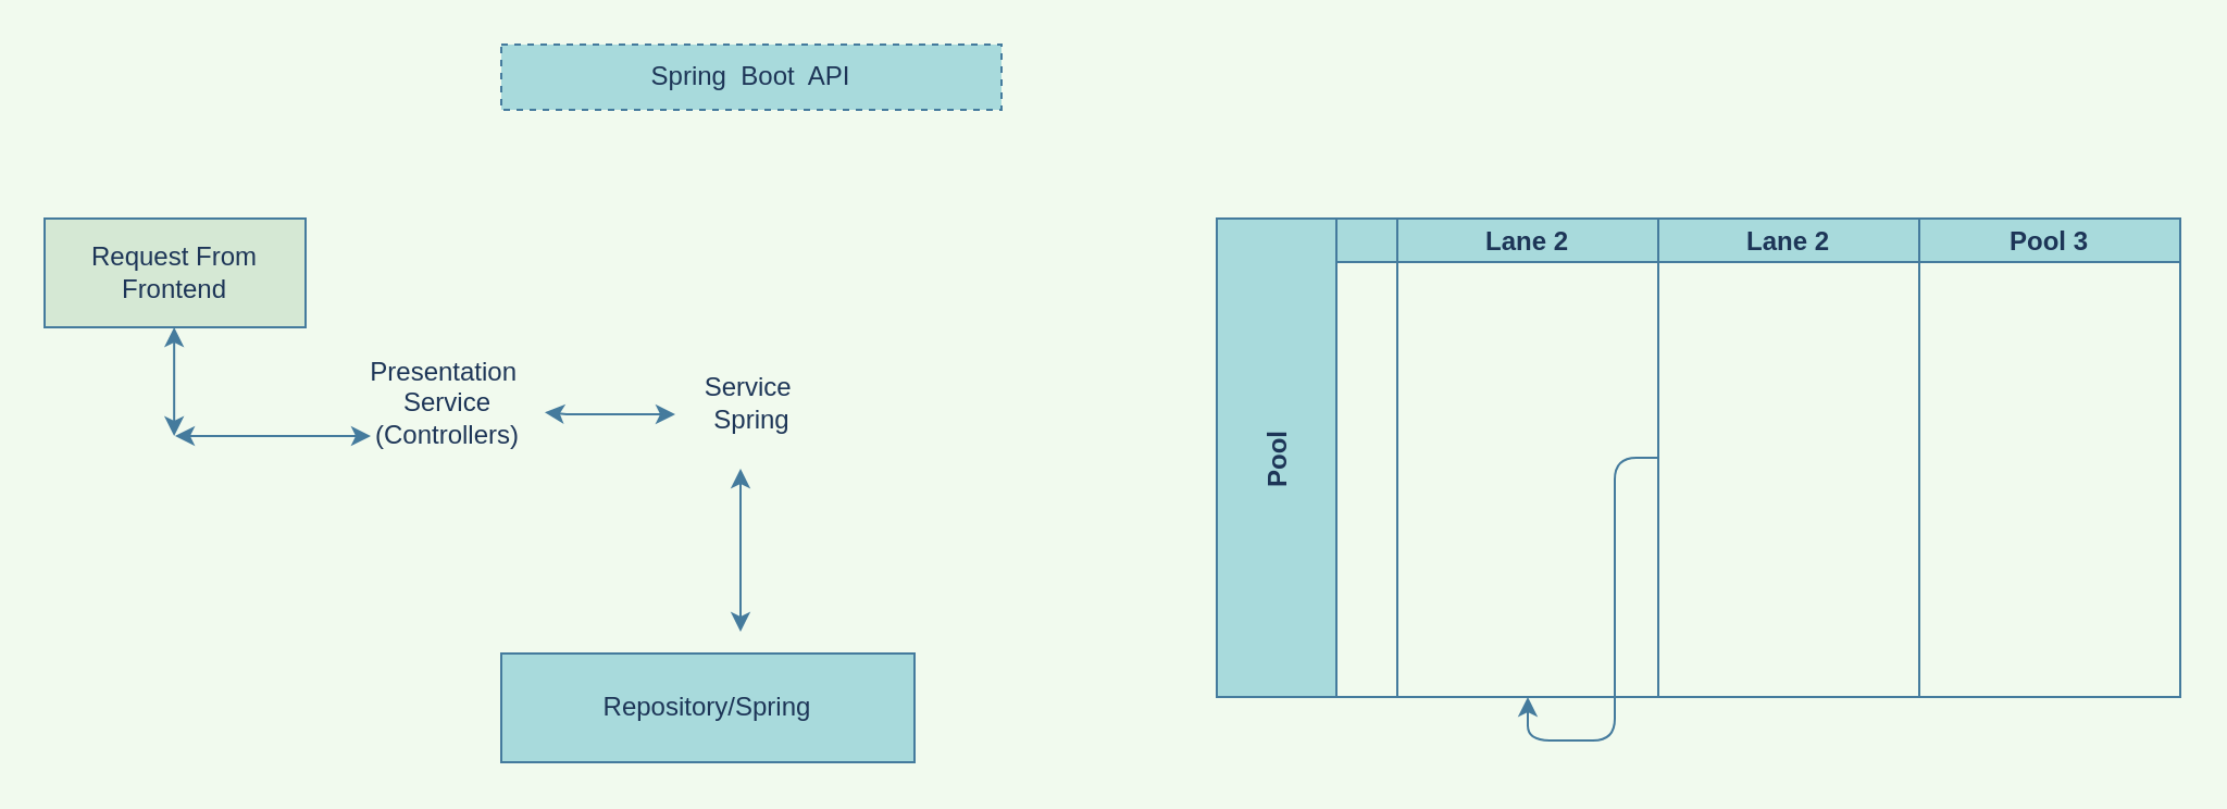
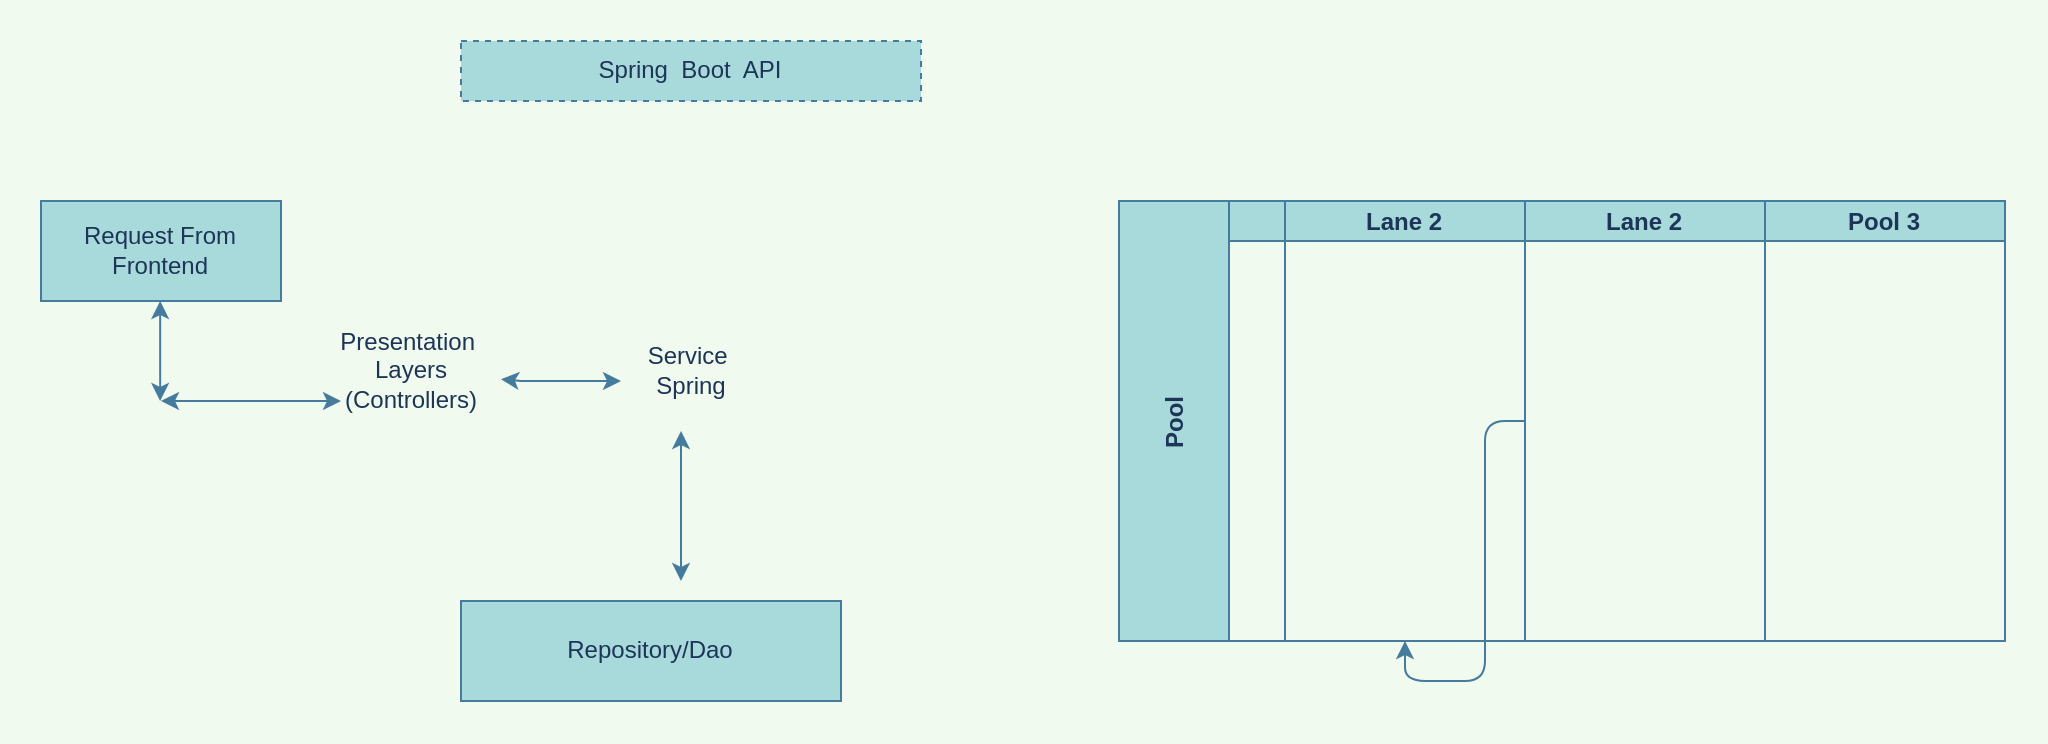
  <mxCell id="0" />
  <mxCell id="1" parent="0" />
- <mxCell id="2" value="Request From Frontend" style="rounded=0;arcSize=10;whiteSpace=wrap;html=1;align=center;fillColor=#d5e8d4;strokeColor=#457B9D;fontColor=#1D3557;" vertex="1" parent="1"><mxGeometry y="100" width="120" height="50" as="geometry" x="20" /></mxCell>
+ <mxCell id="2" value="Request From Frontend" style="rounded=0;arcSize=10;whiteSpace=wrap;html=1;align=center;fillColor=#A8DADC;strokeColor=#457B9D;fontColor=#1D3557;" vertex="1" parent="1"><mxGeometry y="100" width="120" height="50" as="geometry" x="20" /></mxCell>
  <mxCell id="3" value="" style="endArrow=classic;startArrow=classic;html=1;rounded=0;labelBackgroundColor=#F1FAEE;strokeColor=#457B9D;fontColor=#1D3557;" edge="1" parent="1"><mxGeometry width="50" height="50" relative="1" as="geometry"><mxPoint x="79.58" y="200" as="sourcePoint" /><mxPoint x="79.58" y="150" as="targetPoint" /></mxGeometry></mxCell>
  <mxCell id="4" value="" style="endArrow=classic;startArrow=classic;html=1;rounded=0;labelBackgroundColor=#F1FAEE;strokeColor=#457B9D;fontColor=#1D3557;" edge="1" parent="1"><mxGeometry width="50" height="50" relative="1" as="geometry"><mxPoint x="80" y="200" as="sourcePoint" /><mxPoint x="170" y="200" as="targetPoint" /></mxGeometry></mxCell>
  <mxCell id="5" value="Spring&amp;nbsp; Boot&amp;nbsp; API" style="rounded=0;whiteSpace=wrap;html=1;strokeColor=#457B9D;fillColor=#A8DADC;fontColor=#1D3557;dashed=1;" vertex="1" parent="1"><mxGeometry x="230" y="20" width="230" height="30" as="geometry" /></mxCell>
- <mxCell id="6" value="Repository/Spring" style="rounded=0;whiteSpace=wrap;html=1;strokeColor=#457B9D;fillColor=#A8DADC;fontColor=#1D3557;" vertex="1" parent="1"><mxGeometry x="230" y="300" width="190" height="50" as="geometry" /></mxCell>
- <mxCell id="7" value="Presentation&amp;nbsp;&lt;br&gt;Service&lt;br&gt;(Controllers)" style="text;html=1;align=center;verticalAlign=middle;resizable=0;points=[];autosize=1;strokeColor=none;fillColor=none;fontColor=#1D3557;rounded=0;" vertex="1" parent="1"><mxGeometry x="160" y="155" width="90" height="60" as="geometry" /></mxCell>
+ <mxCell id="6" value="Repository/Dao" style="rounded=0;whiteSpace=wrap;html=1;strokeColor=#457B9D;fillColor=#A8DADC;fontColor=#1D3557;" vertex="1" parent="1"><mxGeometry x="230" y="300" width="190" height="50" as="geometry" /></mxCell>
+ <mxCell id="7" value="Presentation&amp;nbsp;&lt;br&gt;Layers&lt;br&gt;(Controllers)" style="text;html=1;align=center;verticalAlign=middle;resizable=0;points=[];autosize=1;strokeColor=none;fillColor=none;fontColor=#1D3557;rounded=0;" vertex="1" parent="1"><mxGeometry x="160" y="155" width="90" height="60" as="geometry" /></mxCell>
  <mxCell id="8" value="" style="endArrow=classic;startArrow=classic;html=1;rounded=0;labelBackgroundColor=#F1FAEE;strokeColor=#457B9D;fontColor=#1D3557;" edge="1" parent="1"><mxGeometry width="50" height="50" relative="1" as="geometry"><mxPoint x="340" y="290" as="sourcePoint" /><mxPoint x="340" y="215" as="targetPoint" /></mxGeometry></mxCell>
  <mxCell id="9" value="" style="endArrow=classic;startArrow=classic;html=1;rounded=0;labelBackgroundColor=#F1FAEE;strokeColor=#457B9D;fontColor=#1D3557;" edge="1" parent="1" source="7"><mxGeometry width="50" height="50" relative="1" as="geometry"><mxPoint x="250" y="235" as="sourcePoint" /><mxPoint x="310" y="190" as="targetPoint" /><Array as="points"><mxPoint x="260" y="190" /><mxPoint x="270" y="190" /></Array></mxGeometry></mxCell>
  <mxCell id="10" value="Service&amp;nbsp;&lt;br&gt;Spring" style="text;html=1;align=center;verticalAlign=middle;resizable=0;points=[];autosize=1;strokeColor=none;fillColor=none;fontColor=#1D3557;rounded=0;" vertex="1" parent="1"><mxGeometry x="310" y="165" width="70" height="40" as="geometry" /></mxCell>
  <mxCell id="11" value="Pool" style="swimlane;childLayout=stackLayout;resizeParent=1;resizeParentMax=0;startSize=55;horizontal=0;horizontalStack=1;strokeColor=#457B9D;fontColor=#1D3557;fillColor=#A8DADC;" vertex="1" parent="1"><mxGeometry x="559" y="100" width="443" height="220" as="geometry" /></mxCell>
  <mxCell id="12" value="Lane 1" style="swimlane;startSize=20;strokeColor=#457B9D;fontColor=#1D3557;fillColor=#A8DADC;" vertex="1" parent="11"><mxGeometry x="55" width="148" height="220" as="geometry" /></mxCell>
  <mxCell id="13" value="Lane 2" style="swimlane;startSize=20;strokeColor=#457B9D;fontColor=#1D3557;fillColor=#A8DADC;" vertex="1" parent="12"><mxGeometry x="28" width="120" height="220" as="geometry" /></mxCell>
  <mxCell id="14" style="edgeStyle=orthogonalEdgeStyle;orthogonalLoop=1;jettySize=auto;html=1;exitX=0;exitY=0.5;exitDx=0;exitDy=0;strokeColor=#457B9D;fontColor=#1D3557;fillColor=#A8DADC;" edge="1" parent="11" source="15" target="13"><mxGeometry relative="1" as="geometry" /></mxCell>
  <mxCell id="15" value="Lane 2" style="swimlane;startSize=20;strokeColor=#457B9D;fontColor=#1D3557;fillColor=#A8DADC;" vertex="1" parent="11"><mxGeometry x="203" width="120" height="220" as="geometry" /></mxCell>
  <mxCell id="16" value="Pool 3" style="swimlane;startSize=20;strokeColor=#457B9D;fontColor=#1D3557;fillColor=#A8DADC;" vertex="1" parent="11"><mxGeometry x="323" width="120" height="220" as="geometry" /></mxCell>
